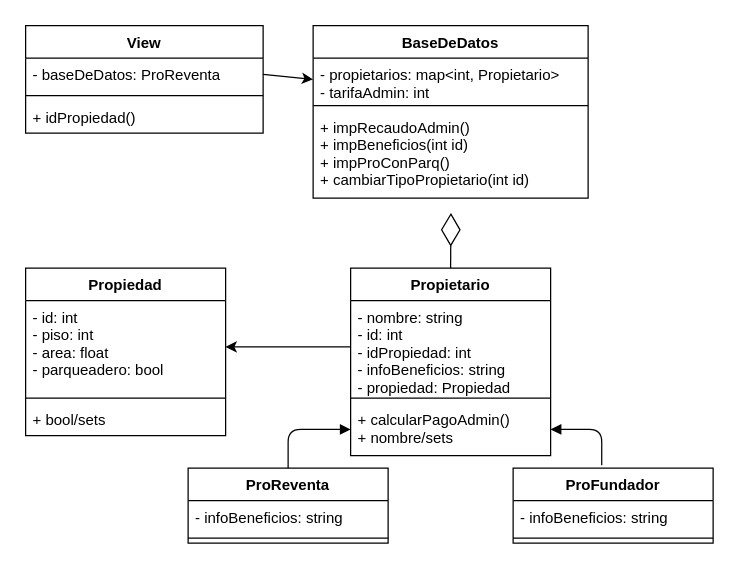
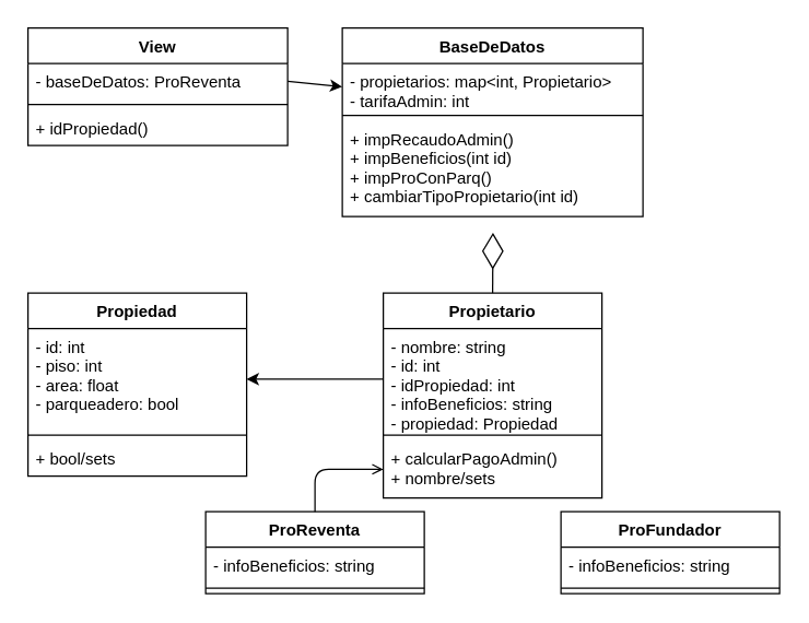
  <mxCell id="0" />
  <mxCell id="1" parent="0" />
  <mxCell id="2" value="ProReventa" style="swimlane;fontStyle=1;align=center;verticalAlign=top;childLayout=stackLayout;horizontal=1;startSize=26;horizontalStack=0;resizeParent=1;resizeParentMax=0;resizeLast=0;collapsible=1;marginBottom=0;" vertex="1" parent="1"><mxGeometry x="150" y="374" width="160" height="60" as="geometry" /></mxCell>
  <mxCell id="3" value="- infoBeneficios: string" style="text;strokeColor=none;fillColor=none;align=left;verticalAlign=top;spacingLeft=4;spacingRight=4;overflow=hidden;rotatable=0;points=[[0,0.5],[1,0.5]];portConstraint=eastwest;" vertex="1" parent="2"><mxGeometry y="26" width="160" height="26" as="geometry" /></mxCell>
  <mxCell id="4" value="" style="line;strokeWidth=1;fillColor=none;align=left;verticalAlign=middle;spacingTop=-1;spacingLeft=3;spacingRight=3;rotatable=0;labelPosition=right;points=[];portConstraint=eastwest;" vertex="1" parent="2"><mxGeometry y="52" width="160" height="8" as="geometry" /></mxCell>
  <mxCell id="5" value="ProFundador" style="swimlane;fontStyle=1;align=center;verticalAlign=top;childLayout=stackLayout;horizontal=1;startSize=26;horizontalStack=0;resizeParent=1;resizeParentMax=0;resizeLast=0;collapsible=1;marginBottom=0;" vertex="1" parent="1"><mxGeometry x="410" y="374" width="160" height="60" as="geometry" /></mxCell>
  <mxCell id="6" value="- infoBeneficios: string" style="text;strokeColor=none;fillColor=none;align=left;verticalAlign=top;spacingLeft=4;spacingRight=4;overflow=hidden;rotatable=0;points=[[0,0.5],[1,0.5]];portConstraint=eastwest;" vertex="1" parent="5"><mxGeometry y="26" width="160" height="26" as="geometry" /></mxCell>
  <mxCell id="7" value="" style="line;strokeWidth=1;fillColor=none;align=left;verticalAlign=middle;spacingTop=-1;spacingLeft=3;spacingRight=3;rotatable=0;labelPosition=right;points=[];portConstraint=eastwest;" vertex="1" parent="5"><mxGeometry y="52" width="160" height="8" as="geometry" /></mxCell>
  <mxCell id="8" value="Propietario" style="swimlane;fontStyle=1;align=center;verticalAlign=top;childLayout=stackLayout;horizontal=1;startSize=26;horizontalStack=0;resizeParent=1;resizeParentMax=0;resizeLast=0;collapsible=1;marginBottom=0;" vertex="1" parent="1"><mxGeometry x="280" y="214" width="160" height="150" as="geometry" /></mxCell>
  <mxCell id="9" value="- nombre: string&#10;- id: int&#10;- idPropiedad: int&#10;- infoBeneficios: string&#10;- propiedad: Propiedad" style="text;strokeColor=none;fillColor=none;align=left;verticalAlign=top;spacingLeft=4;spacingRight=4;overflow=hidden;rotatable=0;points=[[0,0.5],[1,0.5]];portConstraint=eastwest;" vertex="1" parent="8"><mxGeometry y="26" width="160" height="74" as="geometry" /></mxCell>
  <mxCell id="10" value="" style="line;strokeWidth=1;fillColor=none;align=left;verticalAlign=middle;spacingTop=-1;spacingLeft=3;spacingRight=3;rotatable=0;labelPosition=right;points=[];portConstraint=eastwest;" vertex="1" parent="8"><mxGeometry y="100" width="160" height="8" as="geometry" /></mxCell>
  <mxCell id="11" value="+ calcularPagoAdmin()&#10;+ nombre/sets" style="text;strokeColor=none;fillColor=none;align=left;verticalAlign=top;spacingLeft=4;spacingRight=4;overflow=hidden;rotatable=0;points=[[0,0.5],[1,0.5]];portConstraint=eastwest;" vertex="1" parent="8"><mxGeometry y="108" width="160" height="42" as="geometry" /></mxCell>
  <mxCell id="12" value="Propiedad" style="swimlane;fontStyle=1;align=center;verticalAlign=top;childLayout=stackLayout;horizontal=1;startSize=26;horizontalStack=0;resizeParent=1;resizeParentMax=0;resizeLast=0;collapsible=1;marginBottom=0;" vertex="1" parent="1"><mxGeometry x="20" y="214" width="160" height="134" as="geometry" /></mxCell>
  <mxCell id="13" value="- id: int&#10;- piso: int&#10;- area: float&#10;- parqueadero: bool" style="text;strokeColor=none;fillColor=none;align=left;verticalAlign=top;spacingLeft=4;spacingRight=4;overflow=hidden;rotatable=0;points=[[0,0.5],[1,0.5]];portConstraint=eastwest;" vertex="1" parent="12"><mxGeometry y="26" width="160" height="74" as="geometry" /></mxCell>
  <mxCell id="14" value="" style="line;strokeWidth=1;fillColor=none;align=left;verticalAlign=middle;spacingTop=-1;spacingLeft=3;spacingRight=3;rotatable=0;labelPosition=right;points=[];portConstraint=eastwest;" vertex="1" parent="12"><mxGeometry y="100" width="160" height="8" as="geometry" /></mxCell>
  <mxCell id="15" value="+ bool/sets" style="text;strokeColor=none;fillColor=none;align=left;verticalAlign=top;spacingLeft=4;spacingRight=4;overflow=hidden;rotatable=0;points=[[0,0.5],[1,0.5]];portConstraint=eastwest;" vertex="1" parent="12"><mxGeometry y="108" width="160" height="26" as="geometry" /></mxCell>
  <mxCell id="16" value="BaseDeDatos" style="swimlane;fontStyle=1;align=center;verticalAlign=top;childLayout=stackLayout;horizontal=1;startSize=26;horizontalStack=0;resizeParent=1;resizeParentMax=0;resizeLast=0;collapsible=1;marginBottom=0;" vertex="1" parent="1"><mxGeometry x="250" y="20" width="220" height="138" as="geometry" /></mxCell>
  <mxCell id="17" value="- propietarios: map&lt;int, Propietario&gt;&#10;- tarifaAdmin: int" style="text;strokeColor=none;fillColor=none;align=left;verticalAlign=top;spacingLeft=4;spacingRight=4;overflow=hidden;rotatable=0;points=[[0,0.5],[1,0.5]];portConstraint=eastwest;" vertex="1" parent="16"><mxGeometry y="26" width="220" height="34" as="geometry" /></mxCell>
  <mxCell id="18" value="" style="line;strokeWidth=1;fillColor=none;align=left;verticalAlign=middle;spacingTop=-1;spacingLeft=3;spacingRight=3;rotatable=0;labelPosition=right;points=[];portConstraint=eastwest;" vertex="1" parent="16"><mxGeometry y="60" width="220" height="8" as="geometry" /></mxCell>
  <mxCell id="19" value="+ impRecaudoAdmin()&#10;+ impBeneficios(int id)&#10;+ impProConParq()&#10;+ cambiarTipoPropietario(int id)" style="text;strokeColor=none;fillColor=none;align=left;verticalAlign=top;spacingLeft=4;spacingRight=4;overflow=hidden;rotatable=0;points=[[0,0.5],[1,0.5]];portConstraint=eastwest;" vertex="1" parent="16"><mxGeometry y="68" width="220" height="70" as="geometry" /></mxCell>
  <mxCell id="20" style="edgeStyle=orthogonalEdgeStyle;rounded=0;orthogonalLoop=1;jettySize=auto;html=1;exitX=0;exitY=0.5;exitDx=0;exitDy=0;entryX=1;entryY=0.5;entryDx=0;entryDy=0;" edge="1" parent="1" source="9" target="13"><mxGeometry relative="1" as="geometry" /></mxCell>
- <mxCell id="21" value="" style="endArrow=block;endFill=1;html=1;edgeStyle=orthogonalEdgeStyle;align=left;verticalAlign=top;exitX=0.5;exitY=0;exitDx=0;exitDy=0;" edge="1" parent="1" source="2" target="11"><mxGeometry x="-1" y="-22" relative="1" as="geometry"><mxPoint x="280" y="324" as="sourcePoint" /><mxPoint x="440" y="324" as="targetPoint" /><mxPoint x="-2" y="10" as="offset" /></mxGeometry></mxCell>
- <mxCell id="22" value="" style="endArrow=block;endFill=1;html=1;edgeStyle=orthogonalEdgeStyle;align=left;verticalAlign=top;exitX=0.443;exitY=-0.037;exitDx=0;exitDy=0;entryX=1;entryY=0.5;entryDx=0;entryDy=0;exitPerimeter=0;" edge="1" parent="1" source="5" target="11"><mxGeometry x="-1" relative="1" as="geometry"><mxPoint x="420" y="351" as="sourcePoint" /><mxPoint x="470" y="264" as="targetPoint" /></mxGeometry></mxCell>
+ <mxCell id="21" value="" style="endArrow=open;endFill=1;html=1;edgeStyle=orthogonalEdgeStyle;align=left;verticalAlign=top;exitX=0.5;exitY=0;exitDx=0;exitDy=0;" edge="1" parent="1" source="2" target="11"><mxGeometry x="-1" y="-22" relative="1" as="geometry"><mxPoint x="280" y="324" as="sourcePoint" /><mxPoint x="440" y="324" as="targetPoint" /><mxPoint x="-2" y="10" as="offset" /></mxGeometry></mxCell>
  <mxCell id="23" value="" style="endArrow=diamondThin;endFill=0;endSize=24;html=1;entryX=0.501;entryY=1.169;entryDx=0;entryDy=0;entryPerimeter=0;" edge="1" parent="1" target="19"><mxGeometry width="160" relative="1" as="geometry"><mxPoint x="360" y="214" as="sourcePoint" /><mxPoint x="440" y="224" as="targetPoint" /></mxGeometry></mxCell>
  <mxCell id="24" value="View" style="swimlane;fontStyle=1;align=center;verticalAlign=top;childLayout=stackLayout;horizontal=1;startSize=26;horizontalStack=0;resizeParent=1;resizeParentMax=0;resizeLast=0;collapsible=1;marginBottom=0;" vertex="1" parent="1"><mxGeometry x="20" y="20" width="190" height="86" as="geometry" /></mxCell>
  <mxCell id="25" value="- baseDeDatos: ProReventa" style="text;strokeColor=none;fillColor=none;align=left;verticalAlign=top;spacingLeft=4;spacingRight=4;overflow=hidden;rotatable=0;points=[[0,0.5],[1,0.5]];portConstraint=eastwest;" vertex="1" parent="24"><mxGeometry y="26" width="190" height="26" as="geometry" /></mxCell>
  <mxCell id="26" value="" style="line;strokeWidth=1;fillColor=none;align=left;verticalAlign=middle;spacingTop=-1;spacingLeft=3;spacingRight=3;rotatable=0;labelPosition=right;points=[];portConstraint=eastwest;" vertex="1" parent="24"><mxGeometry y="52" width="190" height="8" as="geometry" /></mxCell>
  <mxCell id="27" value="+ idPropiedad()" style="text;strokeColor=none;fillColor=none;align=left;verticalAlign=top;spacingLeft=4;spacingRight=4;overflow=hidden;rotatable=0;points=[[0,0.5],[1,0.5]];portConstraint=eastwest;" vertex="1" parent="24"><mxGeometry y="60" width="190" height="26" as="geometry" /></mxCell>
  <mxCell id="28" style="edgeStyle=none;rounded=0;orthogonalLoop=1;jettySize=auto;html=1;exitX=1;exitY=0.5;exitDx=0;exitDy=0;entryX=0;entryY=0.5;entryDx=0;entryDy=0;" edge="1" parent="1" source="25" target="17"><mxGeometry relative="1" as="geometry" /></mxCell>
